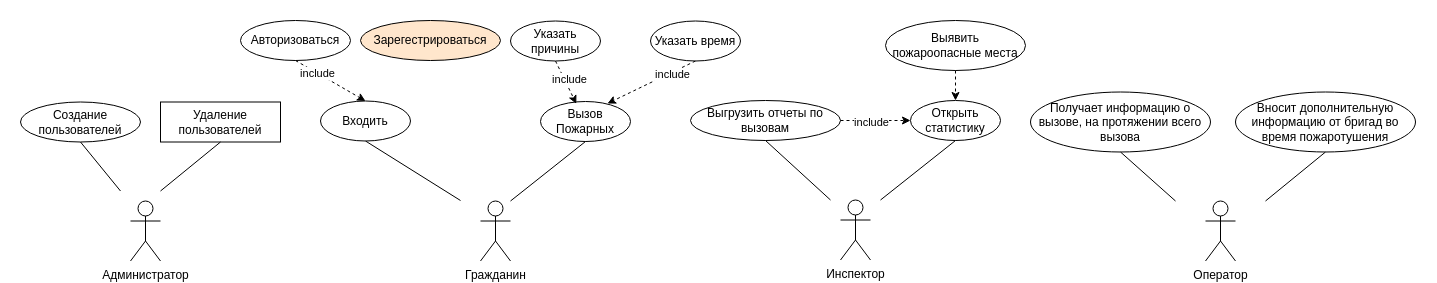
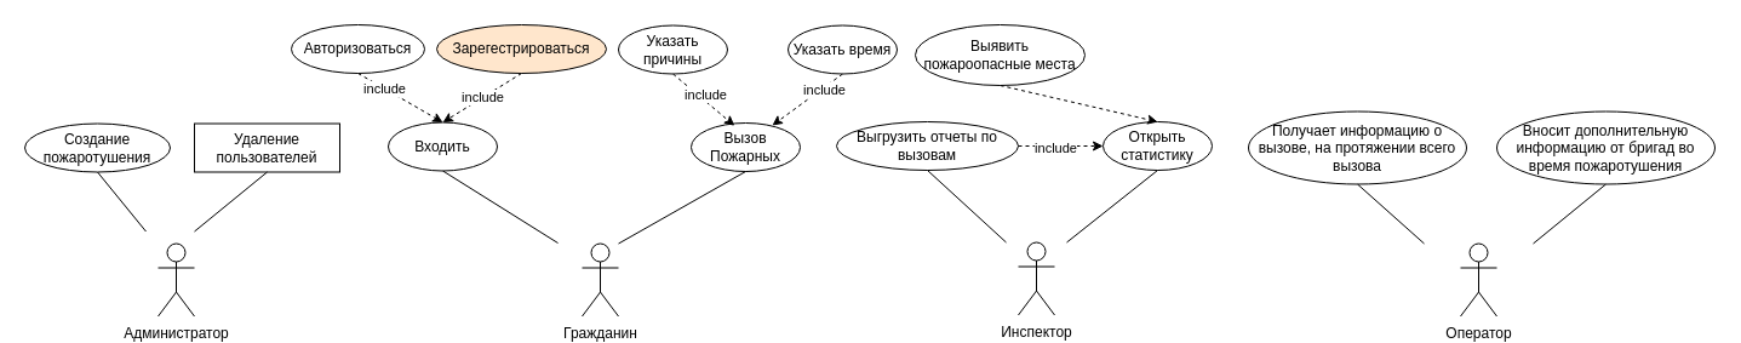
  <mxCell id="0" />
  <mxCell id="1" parent="0" />
  <mxCell id="2" value="Гражданин" style="shape=umlActor;verticalLabelPosition=bottom;verticalAlign=top;html=1;" parent="1" vertex="1"><mxGeometry x="480" y="200.5" width="30" height="60" as="geometry" /></mxCell>
  <mxCell id="3" value="Входить" style="ellipse;whiteSpace=wrap;html=1;" parent="1" vertex="1"><mxGeometry x="320" y="100.5" width="90" height="40" as="geometry" /></mxCell>
- <mxCell id="4" value="Вызов Пожарных" style="ellipse;whiteSpace=wrap;html=1;" parent="1" vertex="1"><mxGeometry x="540" y="101" width="90" height="40" as="geometry" /></mxCell>
+ <mxCell id="4" value="Вызов Пожарных" style="ellipse;whiteSpace=wrap;html=1;" parent="1" vertex="1"><mxGeometry x="570" y="101" width="90" height="40" as="geometry" /></mxCell>
  <mxCell id="5" value="" style="endArrow=none;html=1;rounded=0;entryX=0.5;entryY=1;entryDx=0;entryDy=0;" parent="1" target="3" edge="1"><mxGeometry width="50" height="50" relative="1" as="geometry"><mxPoint x="460" y="200" as="sourcePoint" /><mxPoint x="440" y="150" as="targetPoint" /></mxGeometry></mxCell>
  <mxCell id="6" value="" style="endArrow=none;html=1;rounded=0;entryX=0.5;entryY=1;entryDx=0;entryDy=0;" parent="1" target="4" edge="1"><mxGeometry width="50" height="50" relative="1" as="geometry"><mxPoint x="510" y="200.5" as="sourcePoint" /><mxPoint x="490" y="51" as="targetPoint" /></mxGeometry></mxCell>
  <mxCell id="7" value="Авторизоваться" style="ellipse;whiteSpace=wrap;html=1;" parent="1" vertex="1"><mxGeometry x="240" y="20" width="110" height="40" as="geometry" /></mxCell>
  <mxCell id="8" value="Зарегестрироваться" style="ellipse;whiteSpace=wrap;html=1;fillColor=#ffe6cc;" parent="1" vertex="1"><mxGeometry x="360" y="20" width="140" height="40" as="geometry" /></mxCell>
  <mxCell id="9" value="" style="endArrow=classic;html=1;rounded=0;exitX=0.5;exitY=1;exitDx=0;exitDy=0;entryX=0.5;entryY=0;entryDx=0;entryDy=0;dashed=1;endFill=1;" parent="1" source="7" target="3" edge="1"><mxGeometry width="50" height="50" relative="1" as="geometry"><mxPoint x="620" y="120" as="sourcePoint" /><mxPoint x="600" y="110" as="targetPoint" /></mxGeometry></mxCell>
  <mxCell id="10" value="include" style="edgeLabel;html=1;align=center;verticalAlign=middle;resizable=0;points=[];" parent="9" vertex="1" connectable="0"><mxGeometry x="-0.382" relative="1" as="geometry"><mxPoint as="offset" /></mxGeometry></mxCell>
+ <mxCell id="11" value="include" style="endArrow=classic;html=1;rounded=0;dashed=1;entryX=0.5;entryY=0;entryDx=0;entryDy=0;exitX=0.5;exitY=1;exitDx=0;exitDy=0;endFill=1;" parent="1" source="8" target="3" edge="1"><mxGeometry width="50" height="50" relative="1" as="geometry"><mxPoint x="690" y="450" as="sourcePoint" /><mxPoint x="740" y="400" as="targetPoint" /></mxGeometry></mxCell>
  <mxCell id="12" value="Указать время" style="ellipse;whiteSpace=wrap;html=1;" parent="1" vertex="1"><mxGeometry x="650" y="20.5" width="90" height="40" as="geometry" /></mxCell>
  <mxCell id="13" value="Указать причины" style="ellipse;whiteSpace=wrap;html=1;" parent="1" vertex="1"><mxGeometry x="510" y="20.5" width="90" height="40" as="geometry" /></mxCell>
  <mxCell id="14" value="" style="endArrow=classic;html=1;rounded=0;dashed=1;exitX=0.5;exitY=1;exitDx=0;exitDy=0;entryX=0.744;entryY=0.05;entryDx=0;entryDy=0;entryPerimeter=0;" parent="1" source="12" target="4" edge="1"><mxGeometry width="50" height="50" relative="1" as="geometry"><mxPoint x="620" y="131" as="sourcePoint" /><mxPoint x="576.82" y="156.858" as="targetPoint" /></mxGeometry></mxCell>
  <mxCell id="15" value="include" style="edgeLabel;html=1;align=center;verticalAlign=middle;resizable=0;points=[];" parent="14" vertex="1" connectable="0"><mxGeometry x="-0.456" y="1" relative="1" as="geometry"><mxPoint as="offset" /></mxGeometry></mxCell>
  <mxCell id="16" value="&lt;span style=&quot;color: rgb(0 , 0 , 0) ; font-family: &amp;#34;helvetica&amp;#34; ; font-size: 11px ; font-style: normal ; font-weight: 400 ; letter-spacing: normal ; text-align: center ; text-indent: 0px ; text-transform: none ; word-spacing: 0px ; background-color: rgb(255 , 255 , 255) ; display: inline ; float: none&quot;&gt;include&lt;/span&gt;" style="endArrow=classic;html=1;rounded=0;dashed=1;exitX=0.5;exitY=1;exitDx=0;exitDy=0;entryX=0.398;entryY=0.057;entryDx=0;entryDy=0;entryPerimeter=0;" parent="1" source="13" target="4" edge="1"><mxGeometry x="-0.043" y="4" width="50" height="50" relative="1" as="geometry"><mxPoint x="603.18" y="221" as="sourcePoint" /><mxPoint x="560" y="246.858" as="targetPoint" /><mxPoint as="offset" /></mxGeometry></mxCell>
  <mxCell id="17" value="Администратор&lt;br&gt;" style="shape=umlActor;verticalLabelPosition=bottom;verticalAlign=top;html=1;" parent="1" vertex="1"><mxGeometry x="130" y="200.5" width="30" height="60" as="geometry" /></mxCell>
- <mxCell id="18" value="Создание пользователей" style="ellipse;whiteSpace=wrap;html=1;" parent="1" vertex="1"><mxGeometry x="20" y="101.5" width="120" height="40" as="geometry" /></mxCell>
+ <mxCell id="18" value="Создание пожаротушения" style="ellipse;whiteSpace=wrap;html=1;" parent="1" vertex="1"><mxGeometry x="20" y="101.5" width="120" height="40" as="geometry" /></mxCell>
  <mxCell id="19" value="Удаление пользователей" style="whiteSpace=wrap;html=1;rounded=0;" parent="1" vertex="1"><mxGeometry x="160" y="101.5" width="120" height="40" as="geometry" /></mxCell>
  <mxCell id="20" value="" style="endArrow=none;html=1;rounded=0;entryX=0.5;entryY=1;entryDx=0;entryDy=0;" parent="1" target="18" edge="1"><mxGeometry width="50" height="50" relative="1" as="geometry"><mxPoint x="120" y="190.5" as="sourcePoint" /><mxPoint x="430" y="110.5" as="targetPoint" /></mxGeometry></mxCell>
  <mxCell id="21" value="" style="endArrow=none;html=1;rounded=0;entryX=0.5;entryY=1;entryDx=0;entryDy=0;" parent="1" target="19" edge="1"><mxGeometry width="50" height="50" relative="1" as="geometry"><mxPoint x="160" y="190.5" as="sourcePoint" /><mxPoint x="260" y="180.5" as="targetPoint" /></mxGeometry></mxCell>
  <mxCell id="22" value="Инспектор" style="shape=umlActor;verticalLabelPosition=bottom;verticalAlign=top;html=1;outlineConnect=0;" parent="1" vertex="1"><mxGeometry x="840" y="199.5" width="30" height="60" as="geometry" /></mxCell>
  <mxCell id="23" value="Выгрузить отчеты&amp;nbsp;по вызовам" style="ellipse;whiteSpace=wrap;html=1;" parent="1" vertex="1"><mxGeometry x="690" y="100" width="150" height="40" as="geometry" /></mxCell>
  <mxCell id="24" value="Открыть статистику" style="ellipse;whiteSpace=wrap;html=1;" parent="1" vertex="1"><mxGeometry x="910" y="100" width="90" height="40" as="geometry" /></mxCell>
  <mxCell id="25" value="" style="endArrow=none;html=1;rounded=0;entryX=0.5;entryY=1;entryDx=0;entryDy=0;" parent="1" target="23" edge="1"><mxGeometry width="50" height="50" relative="1" as="geometry"><mxPoint x="830" y="199.5" as="sourcePoint" /><mxPoint x="1050" y="79.5" as="targetPoint" /></mxGeometry></mxCell>
  <mxCell id="26" value="" style="endArrow=none;html=1;rounded=0;entryX=0.5;entryY=1;entryDx=0;entryDy=0;" parent="1" target="24" edge="1"><mxGeometry width="50" height="50" relative="1" as="geometry"><mxPoint x="880" y="199.5" as="sourcePoint" /><mxPoint x="950" y="299.5" as="targetPoint" /></mxGeometry></mxCell>
  <mxCell id="27" value="" style="endArrow=classic;html=1;rounded=0;exitX=1;exitY=0.5;exitDx=0;exitDy=0;dashed=1;entryX=0;entryY=0.5;entryDx=0;entryDy=0;" parent="1" source="23" target="24" edge="1"><mxGeometry width="50" height="50" relative="1" as="geometry"><mxPoint x="1000" y="339.5" as="sourcePoint" /><mxPoint x="1070" y="249.5" as="targetPoint" /></mxGeometry></mxCell>
  <mxCell id="28" value="include" style="edgeLabel;html=1;align=center;verticalAlign=middle;resizable=0;points=[];" parent="27" vertex="1" connectable="0"><mxGeometry x="0.408" y="-1" relative="1" as="geometry"><mxPoint x="-19" as="offset" /></mxGeometry></mxCell>
- <mxCell id="29" value="Выявить пожароопасные места" style="ellipse;whiteSpace=wrap;html=1;" parent="1" vertex="1"><mxGeometry x="885" y="20" width="140" height="50" as="geometry" /></mxCell>
+ <mxCell id="29" value="Выявить пожароопасные места" style="ellipse;whiteSpace=wrap;html=1;" parent="1" vertex="1"><mxGeometry x="755" y="20" width="140" height="50" as="geometry" /></mxCell>
  <mxCell id="30" value="" style="endArrow=classic;html=1;rounded=0;exitX=0.5;exitY=1;exitDx=0;exitDy=0;dashed=1;entryX=0.5;entryY=0;entryDx=0;entryDy=0;" parent="1" source="29" target="24" edge="1"><mxGeometry width="50" height="50" relative="1" as="geometry"><mxPoint x="1045" y="209.5" as="sourcePoint" /><mxPoint x="1015" y="289.5" as="targetPoint" /></mxGeometry></mxCell>
  <mxCell id="31" value="Оператор" style="shape=umlActor;verticalLabelPosition=bottom;verticalAlign=top;html=1;outlineConnect=0;" parent="1" vertex="1"><mxGeometry x="1205" y="200.5" width="30" height="60" as="geometry" /></mxCell>
  <mxCell id="32" value="Получает информацию о вызове, на протяжении всего вызова" style="ellipse;whiteSpace=wrap;html=1;" parent="1" vertex="1"><mxGeometry x="1030" y="91.5" width="180" height="60" as="geometry" /></mxCell>
  <mxCell id="33" value="Вносит дополнительную информацию от бригад во время пожаротушения" style="ellipse;whiteSpace=wrap;html=1;" parent="1" vertex="1"><mxGeometry x="1235" y="91.5" width="180" height="60" as="geometry" /></mxCell>
  <mxCell id="34" value="" style="endArrow=none;html=1;rounded=0;entryX=0.5;entryY=1;entryDx=0;entryDy=0;" parent="1" target="32" edge="1"><mxGeometry width="50" height="50" relative="1" as="geometry"><mxPoint x="1175" y="200.5" as="sourcePoint" /><mxPoint x="1495" y="70.5" as="targetPoint" /></mxGeometry></mxCell>
  <mxCell id="35" value="" style="endArrow=none;html=1;rounded=0;entryX=0.5;entryY=1;entryDx=0;entryDy=0;" parent="1" target="33" edge="1"><mxGeometry width="50" height="50" relative="1" as="geometry"><mxPoint x="1265" y="200.5" as="sourcePoint" /><mxPoint x="1255" y="190.5" as="targetPoint" /></mxGeometry></mxCell>
